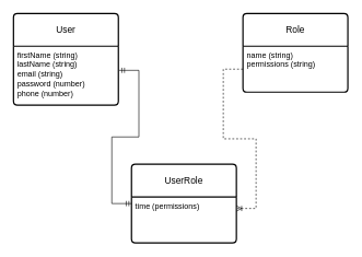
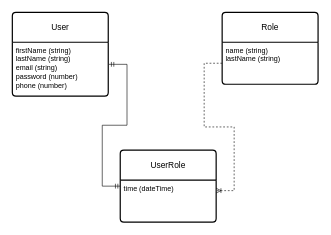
  <mxCell id="0" />
  <mxCell id="1" parent="0" />
  <mxCell id="2" value="User" style="swimlane;childLayout=stackLayout;horizontal=1;startSize=50;horizontalStack=0;rounded=1;fontSize=14;fontStyle=0;strokeWidth=2;resizeParent=0;resizeLast=1;shadow=0;dashed=0;align=center;arcSize=4;whiteSpace=wrap;html=1;" parent="1" vertex="1"><mxGeometry x="20" y="20" width="160" height="140" as="geometry"><mxRectangle x="130" y="140" width="70" height="50" as="alternateBounds" /></mxGeometry></mxCell>
  <mxCell id="3" value="firstName (string)&lt;br&gt;lastName (string)&lt;br&gt;email (string)&lt;br&gt;password (number)&lt;br&gt;phone (number)&lt;br&gt;" style="align=left;strokeColor=none;fillColor=none;spacingLeft=4;fontSize=12;verticalAlign=top;resizable=0;rotatable=0;part=1;html=1;" parent="2" vertex="1"><mxGeometry y="50" width="160" height="90" as="geometry" /></mxCell>
  <mxCell id="4" value="Role" style="swimlane;childLayout=stackLayout;horizontal=1;startSize=50;horizontalStack=0;rounded=1;fontSize=14;fontStyle=0;strokeWidth=2;resizeParent=0;resizeLast=1;shadow=0;dashed=0;align=center;arcSize=4;whiteSpace=wrap;html=1;" parent="1" vertex="1"><mxGeometry x="370" y="20" width="160" height="120" as="geometry" /></mxCell>
- <mxCell id="5" value="name (string)&lt;br&gt;permissions (string)" style="align=left;strokeColor=none;fillColor=none;spacingLeft=4;fontSize=12;verticalAlign=top;resizable=0;rotatable=0;part=1;html=1;" parent="4" vertex="1"><mxGeometry y="50" width="160" height="70" as="geometry" /></mxCell>
+ <mxCell id="5" value="name (string)&lt;br&gt;lastName (string)" style="align=left;strokeColor=none;fillColor=none;spacingLeft=4;fontSize=12;verticalAlign=top;resizable=0;rotatable=0;part=1;html=1;" parent="4" vertex="1"><mxGeometry y="50" width="160" height="70" as="geometry" /></mxCell>
  <mxCell id="6" value="" style="edgeStyle=entityRelationEdgeStyle;fontSize=12;html=1;endArrow=ERmandOne;startArrow=ERmandOne;rounded=0;entryX=0;entryY=0.5;entryDx=0;entryDy=0;exitX=1.008;exitY=0.409;exitDx=0;exitDy=0;exitPerimeter=0;" parent="1" source="3" target="7" edge="1"><mxGeometry width="100" height="100" relative="1" as="geometry"><mxPoint x="250" y="230" as="sourcePoint" /><mxPoint x="350" y="130" as="targetPoint" /></mxGeometry></mxCell>
  <mxCell id="7" value="UserRole" style="swimlane;childLayout=stackLayout;horizontal=1;startSize=50;horizontalStack=0;rounded=1;fontSize=14;fontStyle=0;strokeWidth=2;resizeParent=0;resizeLast=1;shadow=0;dashed=0;align=center;arcSize=4;whiteSpace=wrap;html=1;" vertex="1" parent="1"><mxGeometry x="200" y="250" width="160" height="120" as="geometry" /></mxCell>
- <mxCell id="8" value="time (permissions)" style="align=left;strokeColor=none;fillColor=none;spacingLeft=4;fontSize=12;verticalAlign=top;resizable=0;rotatable=0;part=1;html=1;" vertex="1" parent="7"><mxGeometry y="50" width="160" height="70" as="geometry" /></mxCell>
+ <mxCell id="8" value="time (dateTime)" style="align=left;strokeColor=none;fillColor=none;spacingLeft=4;fontSize=12;verticalAlign=top;resizable=0;rotatable=0;part=1;html=1;" vertex="1" parent="7"><mxGeometry y="50" width="160" height="70" as="geometry" /></mxCell>
  <mxCell id="9" value="" style="edgeStyle=entityRelationEdgeStyle;fontSize=12;html=1;endArrow=ERoneToMany;rounded=0;exitX=0;exitY=0.5;exitDx=0;exitDy=0;entryX=1;entryY=0.25;entryDx=0;entryDy=0;dashed=1;" edge="1" parent="1" source="5" target="8"><mxGeometry width="100" height="100" relative="1" as="geometry"><mxPoint x="250" y="320" as="sourcePoint" /><mxPoint x="350" y="220" as="targetPoint" /></mxGeometry></mxCell>
